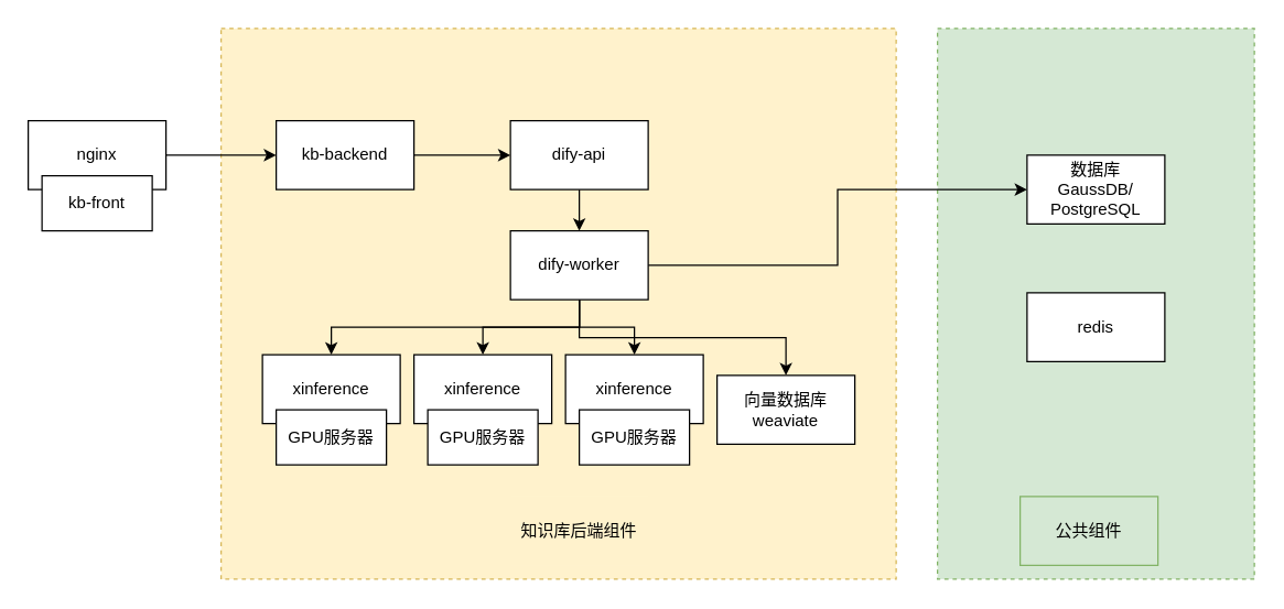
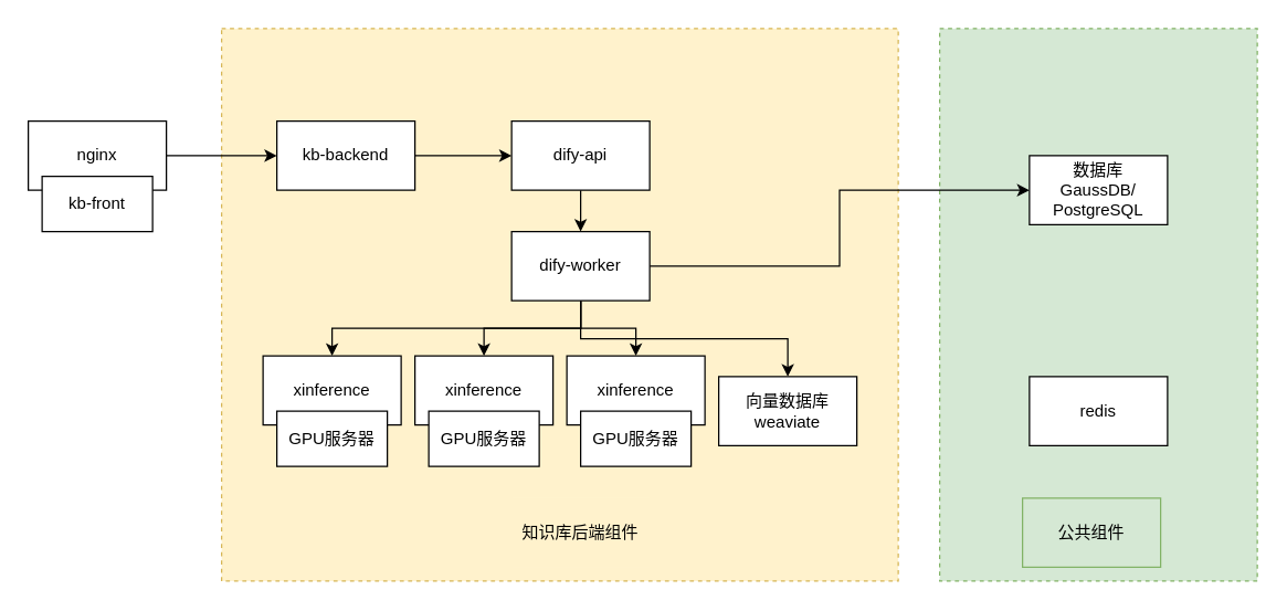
  <mxCell id="0" />
  <mxCell id="1" parent="0" />
  <mxCell id="2" value="" style="rounded=0;whiteSpace=wrap;html=1;dashed=1;fillColor=#d5e8d4;strokeColor=#82b366;" vertex="1" parent="1"><mxGeometry x="680" y="20" width="230" height="400" as="geometry" /></mxCell>
  <mxCell id="3" value="" style="rounded=0;whiteSpace=wrap;html=1;dashed=1;fillColor=#fff2cc;strokeColor=#d6b656;" vertex="1" parent="1"><mxGeometry x="160" y="20" width="490" height="400" as="geometry" /></mxCell>
  <mxCell id="4" style="edgeStyle=orthogonalEdgeStyle;rounded=0;orthogonalLoop=1;jettySize=auto;html=1;exitX=1;exitY=0.5;exitDx=0;exitDy=0;entryX=0;entryY=0.5;entryDx=0;entryDy=0;" edge="1" parent="1" source="5" target="7"><mxGeometry relative="1" as="geometry" /></mxCell>
  <mxCell id="5" value="kb-backend" style="rounded=0;whiteSpace=wrap;html=1;" vertex="1" parent="1"><mxGeometry x="200" y="87" width="100" height="50" as="geometry" /></mxCell>
  <mxCell id="6" style="edgeStyle=orthogonalEdgeStyle;rounded=0;orthogonalLoop=1;jettySize=auto;html=1;exitX=0.5;exitY=1;exitDx=0;exitDy=0;entryX=0.5;entryY=0;entryDx=0;entryDy=0;" edge="1" parent="1" source="7" target="13"><mxGeometry relative="1" as="geometry" /></mxCell>
  <mxCell id="7" value="dify-api" style="rounded=0;whiteSpace=wrap;html=1;" vertex="1" parent="1"><mxGeometry x="370" y="87" width="100" height="50" as="geometry" /></mxCell>
  <mxCell id="8" style="edgeStyle=orthogonalEdgeStyle;rounded=0;orthogonalLoop=1;jettySize=auto;html=1;exitX=1;exitY=0.5;exitDx=0;exitDy=0;entryX=0;entryY=0.5;entryDx=0;entryDy=0;" edge="1" parent="1" source="13" target="20"><mxGeometry relative="1" as="geometry" /></mxCell>
  <mxCell id="9" style="edgeStyle=orthogonalEdgeStyle;rounded=0;orthogonalLoop=1;jettySize=auto;html=1;exitX=0.5;exitY=1;exitDx=0;exitDy=0;" edge="1" parent="1" source="13" target="14"><mxGeometry relative="1" as="geometry" /></mxCell>
  <mxCell id="10" style="edgeStyle=orthogonalEdgeStyle;rounded=0;orthogonalLoop=1;jettySize=auto;html=1;exitX=0.5;exitY=1;exitDx=0;exitDy=0;entryX=0.5;entryY=0;entryDx=0;entryDy=0;" edge="1" parent="1" source="13" target="15"><mxGeometry relative="1" as="geometry" /></mxCell>
  <mxCell id="11" style="edgeStyle=orthogonalEdgeStyle;rounded=0;orthogonalLoop=1;jettySize=auto;html=1;exitX=0.5;exitY=1;exitDx=0;exitDy=0;entryX=0.5;entryY=0;entryDx=0;entryDy=0;" edge="1" parent="1" source="13" target="16"><mxGeometry relative="1" as="geometry" /></mxCell>
  <mxCell id="12" style="edgeStyle=orthogonalEdgeStyle;rounded=0;orthogonalLoop=1;jettySize=auto;html=1;exitX=0.5;exitY=1;exitDx=0;exitDy=0;" edge="1" parent="1" source="13" target="17"><mxGeometry relative="1" as="geometry" /></mxCell>
  <mxCell id="13" value="dify-worker" style="rounded=0;whiteSpace=wrap;html=1;" vertex="1" parent="1"><mxGeometry x="370" y="167" width="100" height="50" as="geometry" /></mxCell>
  <mxCell id="14" value="xinference" style="rounded=0;whiteSpace=wrap;html=1;" vertex="1" parent="1"><mxGeometry x="190" y="257" width="100" height="50" as="geometry" /></mxCell>
  <mxCell id="15" value="xinference" style="rounded=0;whiteSpace=wrap;html=1;" vertex="1" parent="1"><mxGeometry x="300" y="257" width="100" height="50" as="geometry" /></mxCell>
  <mxCell id="16" value="xinference" style="rounded=0;whiteSpace=wrap;html=1;" vertex="1" parent="1"><mxGeometry x="410" y="257" width="100" height="50" as="geometry" /></mxCell>
  <mxCell id="17" value="向量数据库&lt;div&gt;weaviate&lt;/div&gt;" style="rounded=0;whiteSpace=wrap;html=1;" vertex="1" parent="1"><mxGeometry x="520" y="272" width="100" height="50" as="geometry" /></mxCell>
  <mxCell id="18" style="edgeStyle=orthogonalEdgeStyle;rounded=0;orthogonalLoop=1;jettySize=auto;html=1;exitX=1;exitY=0.5;exitDx=0;exitDy=0;entryX=0;entryY=0.5;entryDx=0;entryDy=0;" edge="1" parent="1" source="27" target="5"><mxGeometry relative="1" as="geometry" /></mxCell>
  <mxCell id="19" value="公共组件" style="rounded=0;whiteSpace=wrap;html=1;fillColor=#d5e8d4;strokeColor=#82b366;" vertex="1" parent="1"><mxGeometry x="740" y="360" width="100" height="50" as="geometry" /></mxCell>
  <mxCell id="20" value="数据库&lt;div&gt;GaussDB/&lt;/div&gt;&lt;div&gt;PostgreSQL&lt;/div&gt;" style="rounded=0;whiteSpace=wrap;html=1;" vertex="1" parent="1"><mxGeometry x="745" y="112" width="100" height="50" as="geometry" /></mxCell>
- <mxCell id="21" value="redis" style="rounded=0;whiteSpace=wrap;html=1;" vertex="1" parent="1"><mxGeometry x="745" y="212" width="100" height="50" as="geometry" /></mxCell>
+ <mxCell id="21" value="redis" style="rounded=0;whiteSpace=wrap;html=1;" vertex="1" parent="1"><mxGeometry x="745" y="272" width="100" height="50" as="geometry" /></mxCell>
  <mxCell id="22" value="GPU服务器" style="rounded=0;whiteSpace=wrap;html=1;" vertex="1" parent="1"><mxGeometry x="200" y="297" width="80" height="40" as="geometry" /></mxCell>
  <mxCell id="23" value="GPU服务器" style="rounded=0;whiteSpace=wrap;html=1;" vertex="1" parent="1"><mxGeometry x="310" y="297" width="80" height="40" as="geometry" /></mxCell>
  <mxCell id="24" value="GPU服务器" style="rounded=0;whiteSpace=wrap;html=1;" vertex="1" parent="1"><mxGeometry x="420" y="297" width="80" height="40" as="geometry" /></mxCell>
  <mxCell id="25" value="知识库后端组件" style="rounded=0;whiteSpace=wrap;html=1;fillColor=#fff2cc;strokeColor=none;" vertex="1" parent="1"><mxGeometry x="370" y="360" width="100" height="50" as="geometry" /></mxCell>
  <mxCell id="26" value="" style="group" vertex="1" connectable="0" parent="1"><mxGeometry x="20" y="87" width="100" height="80" as="geometry" /></mxCell>
  <mxCell id="27" value="nginx" style="rounded=0;whiteSpace=wrap;html=1;movable=1;resizable=1;rotatable=1;deletable=1;editable=1;locked=0;connectable=1;" vertex="1" parent="26"><mxGeometry width="100" height="50" as="geometry" /></mxCell>
  <mxCell id="28" value="kb-front" style="rounded=0;whiteSpace=wrap;html=1;movable=1;resizable=1;rotatable=1;deletable=1;editable=1;locked=0;connectable=1;" vertex="1" parent="26"><mxGeometry x="10" y="40" width="80" height="40" as="geometry" /></mxCell>
